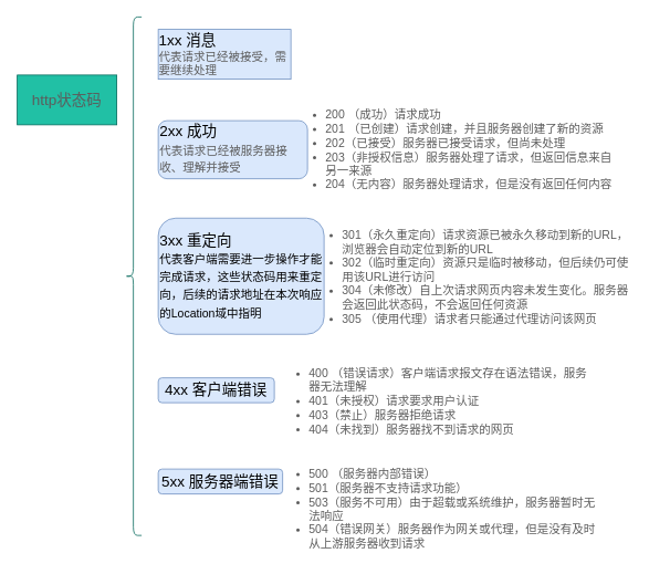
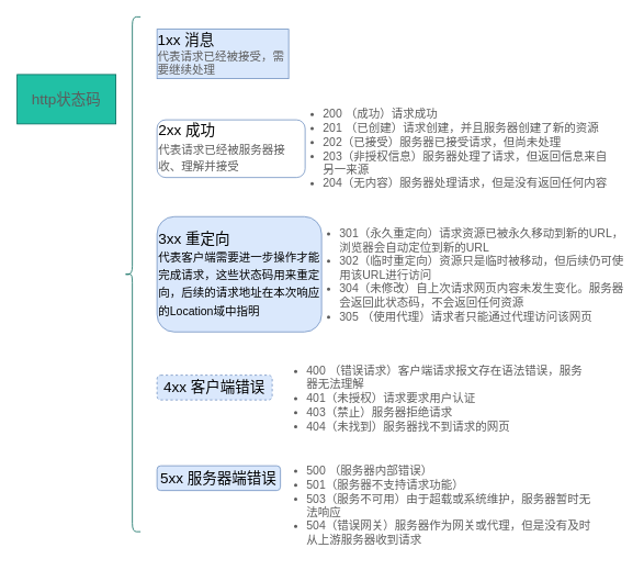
  <mxCell id="0" />
  <mxCell id="1" parent="0" />
  <mxCell id="2" value="&lt;font style=&quot;font-size: 18px;&quot;&gt;http状态码&lt;/font&gt;" style="rounded=0;whiteSpace=wrap;html=1;fontColor=#5C5C5C;strokeColor=#006658;fillColor=#21C0A5;" vertex="1" parent="1"><mxGeometry x="20" y="90" width="120" height="60" as="geometry" /></mxCell>
  <mxCell id="3" value="" style="shape=curlyBracket;whiteSpace=wrap;html=1;rounded=1;fontSize=18;fontColor=#5C5C5C;strokeColor=#006658;fillColor=#21C0A5;" vertex="1" parent="1"><mxGeometry x="150" y="20" width="20" height="625" as="geometry" /></mxCell>
  <mxCell id="4" value="&lt;div style=&quot;text-align: left;&quot;&gt;&lt;span style=&quot;background-color: initial;&quot;&gt;1xx 消息&lt;/span&gt;&lt;/div&gt;&lt;span style=&quot;color: rgb(92, 92, 92); font-size: 14px;&quot;&gt;&lt;div style=&quot;text-align: left;&quot;&gt;&lt;span style=&quot;background-color: initial;&quot;&gt;代表请求已经被接受，需要继续处理&lt;/span&gt;&lt;/div&gt;&lt;/span&gt;" style="whiteSpace=wrap;html=1;fontSize=18;strokeColor=#6c8ebf;fillColor=#dae8fc;rounded=0;" vertex="1" parent="1"><mxGeometry x="190" y="35" width="160" height="60" as="geometry" /></mxCell>
- <mxCell id="5" value="2xx 成功&lt;br&gt;&lt;span style=&quot;color: rgb(92, 92, 92); font-size: 14px;&quot;&gt;代表请求已经被服务器接收、理解并接受&lt;/span&gt;" style="rounded=1;whiteSpace=wrap;html=1;fontSize=18;strokeColor=#6c8ebf;fillColor=#dae8fc;align=left;" vertex="1" parent="1"><mxGeometry x="190" y="145" width="180" height="70" as="geometry" /></mxCell>
+ <mxCell id="5" value="2xx 成功&lt;br&gt;&lt;span style=&quot;color: rgb(92, 92, 92); font-size: 14px;&quot;&gt;代表请求已经被服务器接收、理解并接受&lt;/span&gt;" style="rounded=1;whiteSpace=wrap;html=1;fontSize=18;strokeColor=#6c8ebf;fillColor=#ffffff;align=left;" vertex="1" parent="1"><mxGeometry x="190" y="145" width="180" height="70" as="geometry" /></mxCell>
  <mxCell id="6" value="3xx 重定向&lt;br&gt;&lt;font style=&quot;font-size: 14px;&quot;&gt;代表客户端需要进一步操作才能完成请求，这些状态码用来重定向，后续的请求地址在本次响应的Location域中指明&lt;/font&gt;" style="rounded=1;whiteSpace=wrap;html=1;fontSize=18;strokeColor=#6c8ebf;fillColor=#dae8fc;align=left;" vertex="1" parent="1"><mxGeometry x="190" y="262.5" width="200" height="140" as="geometry" /></mxCell>
- <mxCell id="7" value="4xx 客户端错误" style="rounded=1;whiteSpace=wrap;html=1;fontSize=18;strokeColor=#6c8ebf;fillColor=#dae8fc;" vertex="1" parent="1"><mxGeometry x="190" y="455" width="140" height="30" as="geometry" /></mxCell>
+ <mxCell id="7" value="4xx 客户端错误" style="rounded=1;whiteSpace=wrap;html=1;fontSize=18;strokeColor=#6c8ebf;fillColor=#dae8fc;dashed=1;" vertex="1" parent="1"><mxGeometry x="190" y="455" width="140" height="30" as="geometry" /></mxCell>
  <mxCell id="8" value="5xx 服务器端错误" style="rounded=1;whiteSpace=wrap;html=1;fontSize=18;strokeColor=#6c8ebf;fillColor=#dae8fc;" vertex="1" parent="1"><mxGeometry x="190" y="565" width="150" height="30" as="geometry" /></mxCell>
  <mxCell id="9" value="&lt;ul&gt;&lt;li&gt;200 （成功）请求成功&lt;/li&gt;&lt;li&gt;201 （已创建）请求创建，并且服务器创建了新的资源&lt;/li&gt;&lt;li&gt;202（已接受）服务器已接受请求，但尚未处理&lt;/li&gt;&lt;li&gt;203（非授权信息）服务器处理了请求，但返回信息来自另一来源&lt;/li&gt;&lt;li&gt;204（无内容）服务器处理请求，但是没有返回任何内容&lt;/li&gt;&lt;/ul&gt;" style="text;html=1;strokeColor=none;fillColor=none;align=left;verticalAlign=middle;whiteSpace=wrap;rounded=0;fontSize=14;fontColor=#5C5C5C;" vertex="1" parent="1"><mxGeometry x="350" y="137.5" width="390" height="85" as="geometry" /></mxCell>
  <mxCell id="10" value="&lt;ul&gt;&lt;li&gt;301（永久重定向）请求资源已被永久移动到新的URL，浏览器会自动定位到新的URL&lt;/li&gt;&lt;li&gt;302（临时重定向）资源只是临时被移动，但后续仍可使用该URL进行访问&lt;/li&gt;&lt;li&gt;304（未修改）自上次请求网页内容未发生变化。服务器会返回此状态码，不会返回任何资源&lt;/li&gt;&lt;li&gt;305 （使用代理）请求者只能通过代理访问该网页&lt;/li&gt;&lt;/ul&gt;" style="text;html=1;strokeColor=none;fillColor=none;align=left;verticalAlign=middle;whiteSpace=wrap;rounded=0;fontSize=14;fontColor=#5C5C5C;" vertex="1" parent="1"><mxGeometry x="370" y="275" width="390" height="115" as="geometry" /></mxCell>
  <mxCell id="11" value="&lt;ul&gt;&lt;li&gt;400 （错误请求）客户端请求报文存在语法错误，服务器无法理解&lt;/li&gt;&lt;li&gt;401（未授权）请求要求用户认证&lt;/li&gt;&lt;li&gt;403（禁止）服务器拒绝请求&lt;/li&gt;&lt;li&gt;404（未找到）服务器找不到请求的网页&lt;/li&gt;&lt;/ul&gt;" style="text;html=1;strokeColor=none;fillColor=none;align=left;verticalAlign=middle;whiteSpace=wrap;rounded=0;fontSize=14;fontColor=#5C5C5C;" vertex="1" parent="1"><mxGeometry x="330" y="425" width="390" height="115" as="geometry" /></mxCell>
  <mxCell id="12" value="&lt;ul&gt;&lt;li&gt;500 （服务器内部错误）&lt;/li&gt;&lt;li&gt;501（服务器不支持请求功能）&lt;/li&gt;&lt;li&gt;503（服务不可用）由于超载或系统维护，服务器暂时无法响应&lt;/li&gt;&lt;li&gt;504（错误网关）服务器作为网关或代理，但是没有及时从上游服务器收到请求&lt;/li&gt;&lt;/ul&gt;" style="text;html=1;strokeColor=none;fillColor=none;align=left;verticalAlign=middle;whiteSpace=wrap;rounded=0;fontSize=14;fontColor=#5C5C5C;" vertex="1" parent="1"><mxGeometry x="330" y="555" width="390" height="115" as="geometry" /></mxCell>
